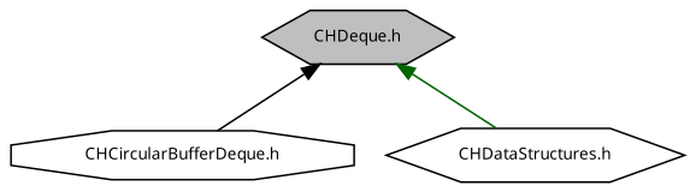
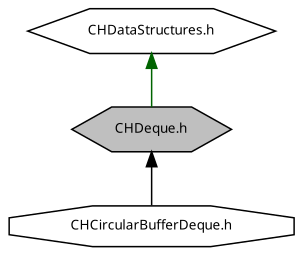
  digraph {
    fontname="Noto Sans"
    node [color=black fontname="Noto Sans" fontsize=9 shape=hexagon]
    edge [dir=back fontname="Noto Sans" fontsize=9 labelfontname=LucidaGrande labelfontsize=9 style=solid]
    n1 [fillcolor=grey75 fontcolor=black height=0.2 label="CHDeque.h" style=filled width=0.4]
    n2 [height=0.2 label="CHCircularBufferDeque.h" shape=octagon width=0.4]
    n3 [height=0.2 label="CHDataStructures.h" width=0.4]
    n1 -> n2 [color=black]
-   n1 -> n3 [color=darkgreen]
+   n3 -> n1 [color=darkgreen]
  }
